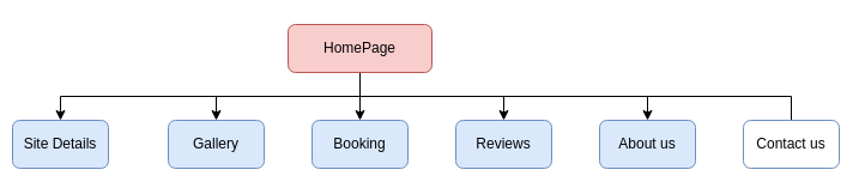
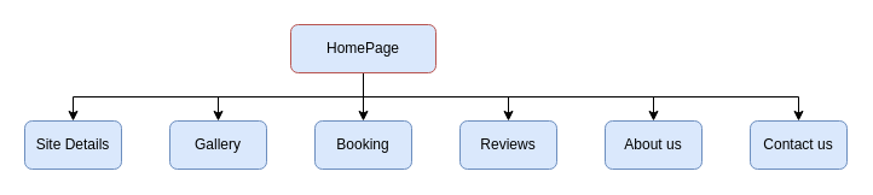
  <mxCell id="0" />
  <mxCell id="1" parent="0" />
  <mxCell id="2" style="edgeStyle=orthogonalEdgeStyle;rounded=0;orthogonalLoop=1;jettySize=auto;html=1;exitX=0.5;exitY=1;exitDx=0;exitDy=0;entryX=0.5;entryY=0;entryDx=0;entryDy=0;" edge="1" parent="1" source="8" target="10"><mxGeometry relative="1" as="geometry" /></mxCell>
  <mxCell id="3" style="edgeStyle=orthogonalEdgeStyle;rounded=0;orthogonalLoop=1;jettySize=auto;html=1;exitX=0.5;exitY=1;exitDx=0;exitDy=0;" edge="1" parent="1" source="8" target="11"><mxGeometry relative="1" as="geometry" /></mxCell>
  <mxCell id="4" style="edgeStyle=orthogonalEdgeStyle;rounded=0;orthogonalLoop=1;jettySize=auto;html=1;exitX=0.5;exitY=1;exitDx=0;exitDy=0;entryX=0.5;entryY=0;entryDx=0;entryDy=0;" edge="1" parent="1" source="8" target="12"><mxGeometry relative="1" as="geometry" /></mxCell>
  <mxCell id="5" style="edgeStyle=orthogonalEdgeStyle;rounded=0;orthogonalLoop=1;jettySize=auto;html=1;exitX=0.5;exitY=1;exitDx=0;exitDy=0;" edge="1" parent="1" source="8" target="9"><mxGeometry relative="1" as="geometry" /></mxCell>
  <mxCell id="6" style="edgeStyle=orthogonalEdgeStyle;rounded=0;orthogonalLoop=1;jettySize=auto;html=1;exitX=0.5;exitY=1;exitDx=0;exitDy=0;entryX=0.5;entryY=0;entryDx=0;entryDy=0;" edge="1" parent="1" source="8" target="13"><mxGeometry relative="1" as="geometry" /></mxCell>
- <mxCell id="7" style="edgeStyle=orthogonalEdgeStyle;rounded=0;orthogonalLoop=1;jettySize=auto;html=1;exitX=0.5;exitY=1;exitDx=0;exitDy=0;entryX=0.5;entryY=0;entryDx=0;entryDy=0;endArrow=none;" edge="1" parent="1" source="8" target="14"><mxGeometry relative="1" as="geometry" /></mxCell>
- <mxCell id="8" value="HomePage" style="rounded=1;whiteSpace=wrap;html=1;fillColor=#f8cecc;strokeColor=#b85450;" vertex="1" parent="1"><mxGeometry x="240" y="20" width="120" height="40" as="geometry" /></mxCell>
- <mxCell id="9" value="Site Details" style="rounded=1;whiteSpace=wrap;html=1;fillColor=#dae8fc;strokeColor=#6c8ebf;" vertex="1" parent="1"><mxGeometry x="10" y="100" width="80" height="40" as="geometry" /></mxCell>
+ <mxCell id="7" style="edgeStyle=orthogonalEdgeStyle;rounded=0;orthogonalLoop=1;jettySize=auto;html=1;exitX=0.5;exitY=1;exitDx=0;exitDy=0;entryX=0.5;entryY=0;entryDx=0;entryDy=0;" edge="1" parent="1" source="8" target="14"><mxGeometry relative="1" as="geometry" /></mxCell>
+ <mxCell id="8" value="HomePage" style="rounded=1;whiteSpace=wrap;html=1;fillColor=#dae8fc;strokeColor=#b85450;" vertex="1" parent="1"><mxGeometry x="240" y="20" width="120" height="40" as="geometry" /></mxCell>
+ <mxCell id="9" value="Site Details" style="rounded=1;whiteSpace=wrap;html=1;fillColor=#dae8fc;strokeColor=#6c8ebf;" vertex="1" parent="1"><mxGeometry x="20" y="100" width="80" height="40" as="geometry" /></mxCell>
  <mxCell id="10" value="Gallery" style="rounded=1;whiteSpace=wrap;html=1;fillColor=#dae8fc;strokeColor=#6c8ebf;" vertex="1" parent="1"><mxGeometry x="140" y="100" width="80" height="40" as="geometry" /></mxCell>
  <mxCell id="11" value="Booking" style="rounded=1;whiteSpace=wrap;html=1;fillColor=#dae8fc;strokeColor=#6c8ebf;" vertex="1" parent="1"><mxGeometry x="260" y="100" width="80" height="40" as="geometry" /></mxCell>
  <mxCell id="12" value="Reviews" style="rounded=1;whiteSpace=wrap;html=1;fillColor=#dae8fc;strokeColor=#6c8ebf;" vertex="1" parent="1"><mxGeometry x="380" y="100" width="80" height="40" as="geometry" /></mxCell>
  <mxCell id="13" value="About us" style="rounded=1;whiteSpace=wrap;html=1;fillColor=#dae8fc;strokeColor=#6c8ebf;" vertex="1" parent="1"><mxGeometry x="500" y="100" width="80" height="40" as="geometry" /></mxCell>
- <mxCell id="14" value="Contact us" style="rounded=1;whiteSpace=wrap;html=1;fillColor=#ffffff;strokeColor=#6c8ebf;" vertex="1" parent="1"><mxGeometry x="620" y="100" width="80" height="40" as="geometry" /></mxCell>
+ <mxCell id="14" value="Contact us" style="rounded=1;whiteSpace=wrap;html=1;fillColor=#dae8fc;strokeColor=#6c8ebf;" vertex="1" parent="1"><mxGeometry x="620" y="100" width="80" height="40" as="geometry" /></mxCell>
